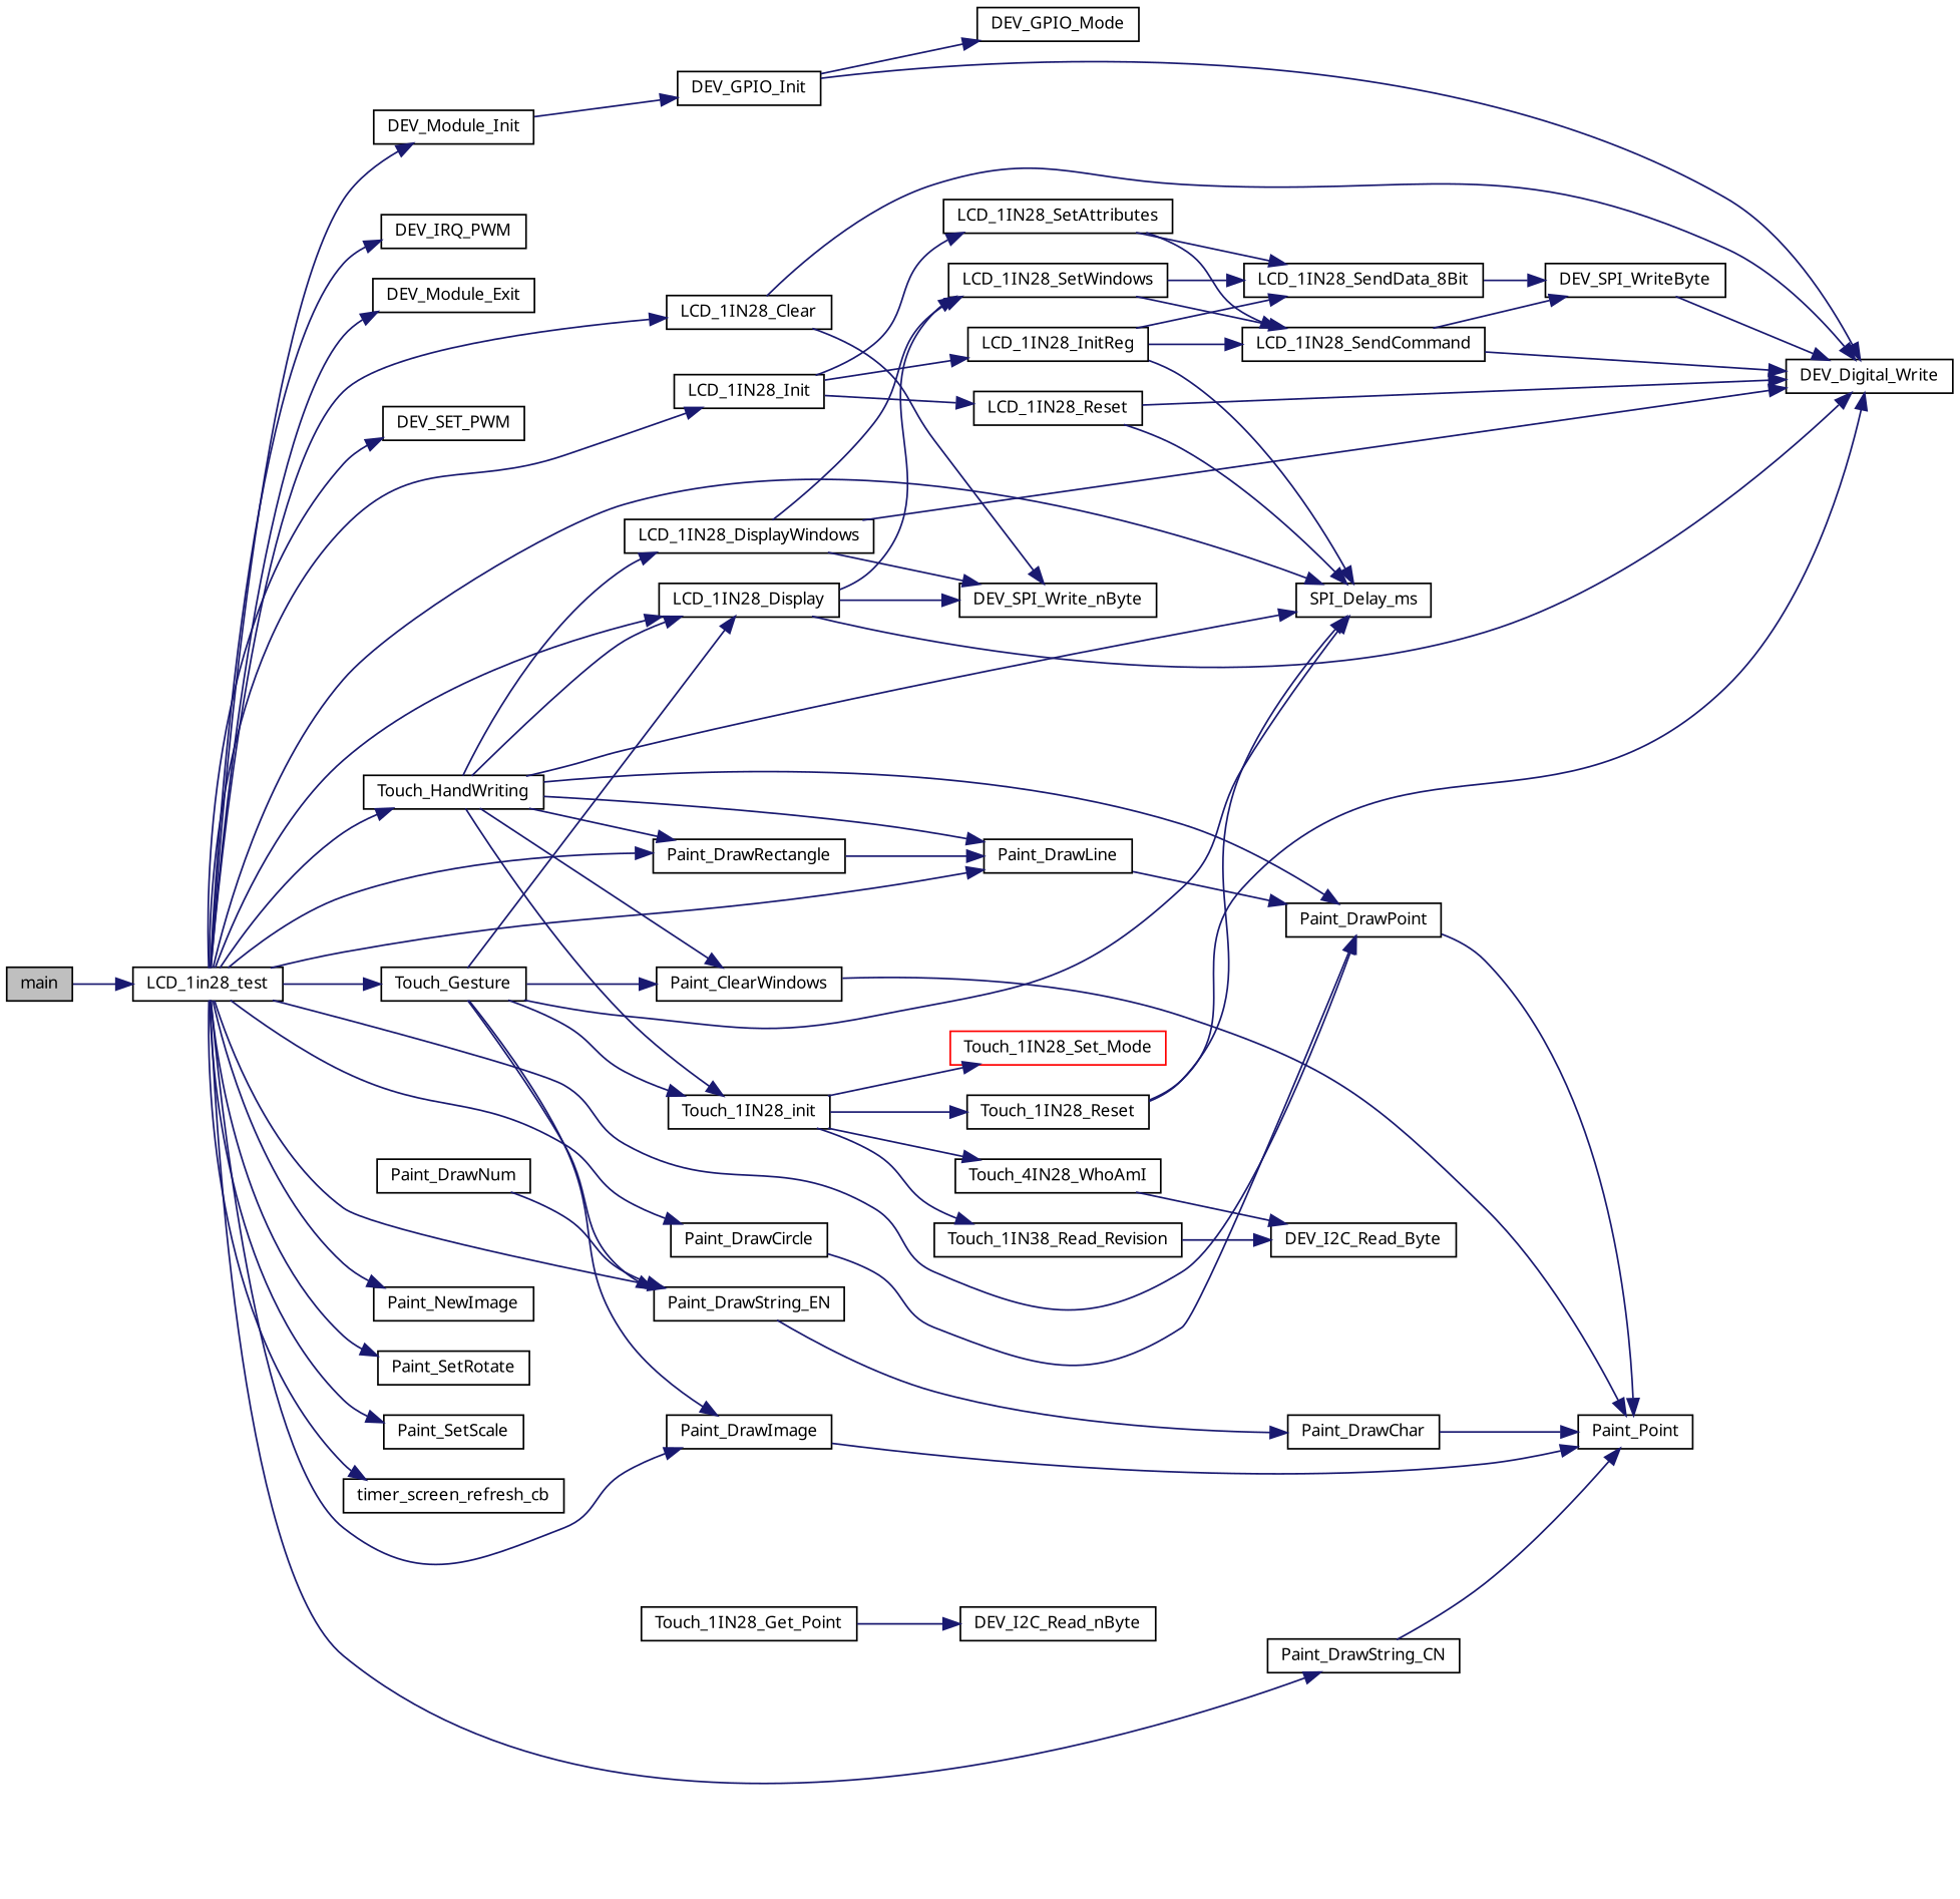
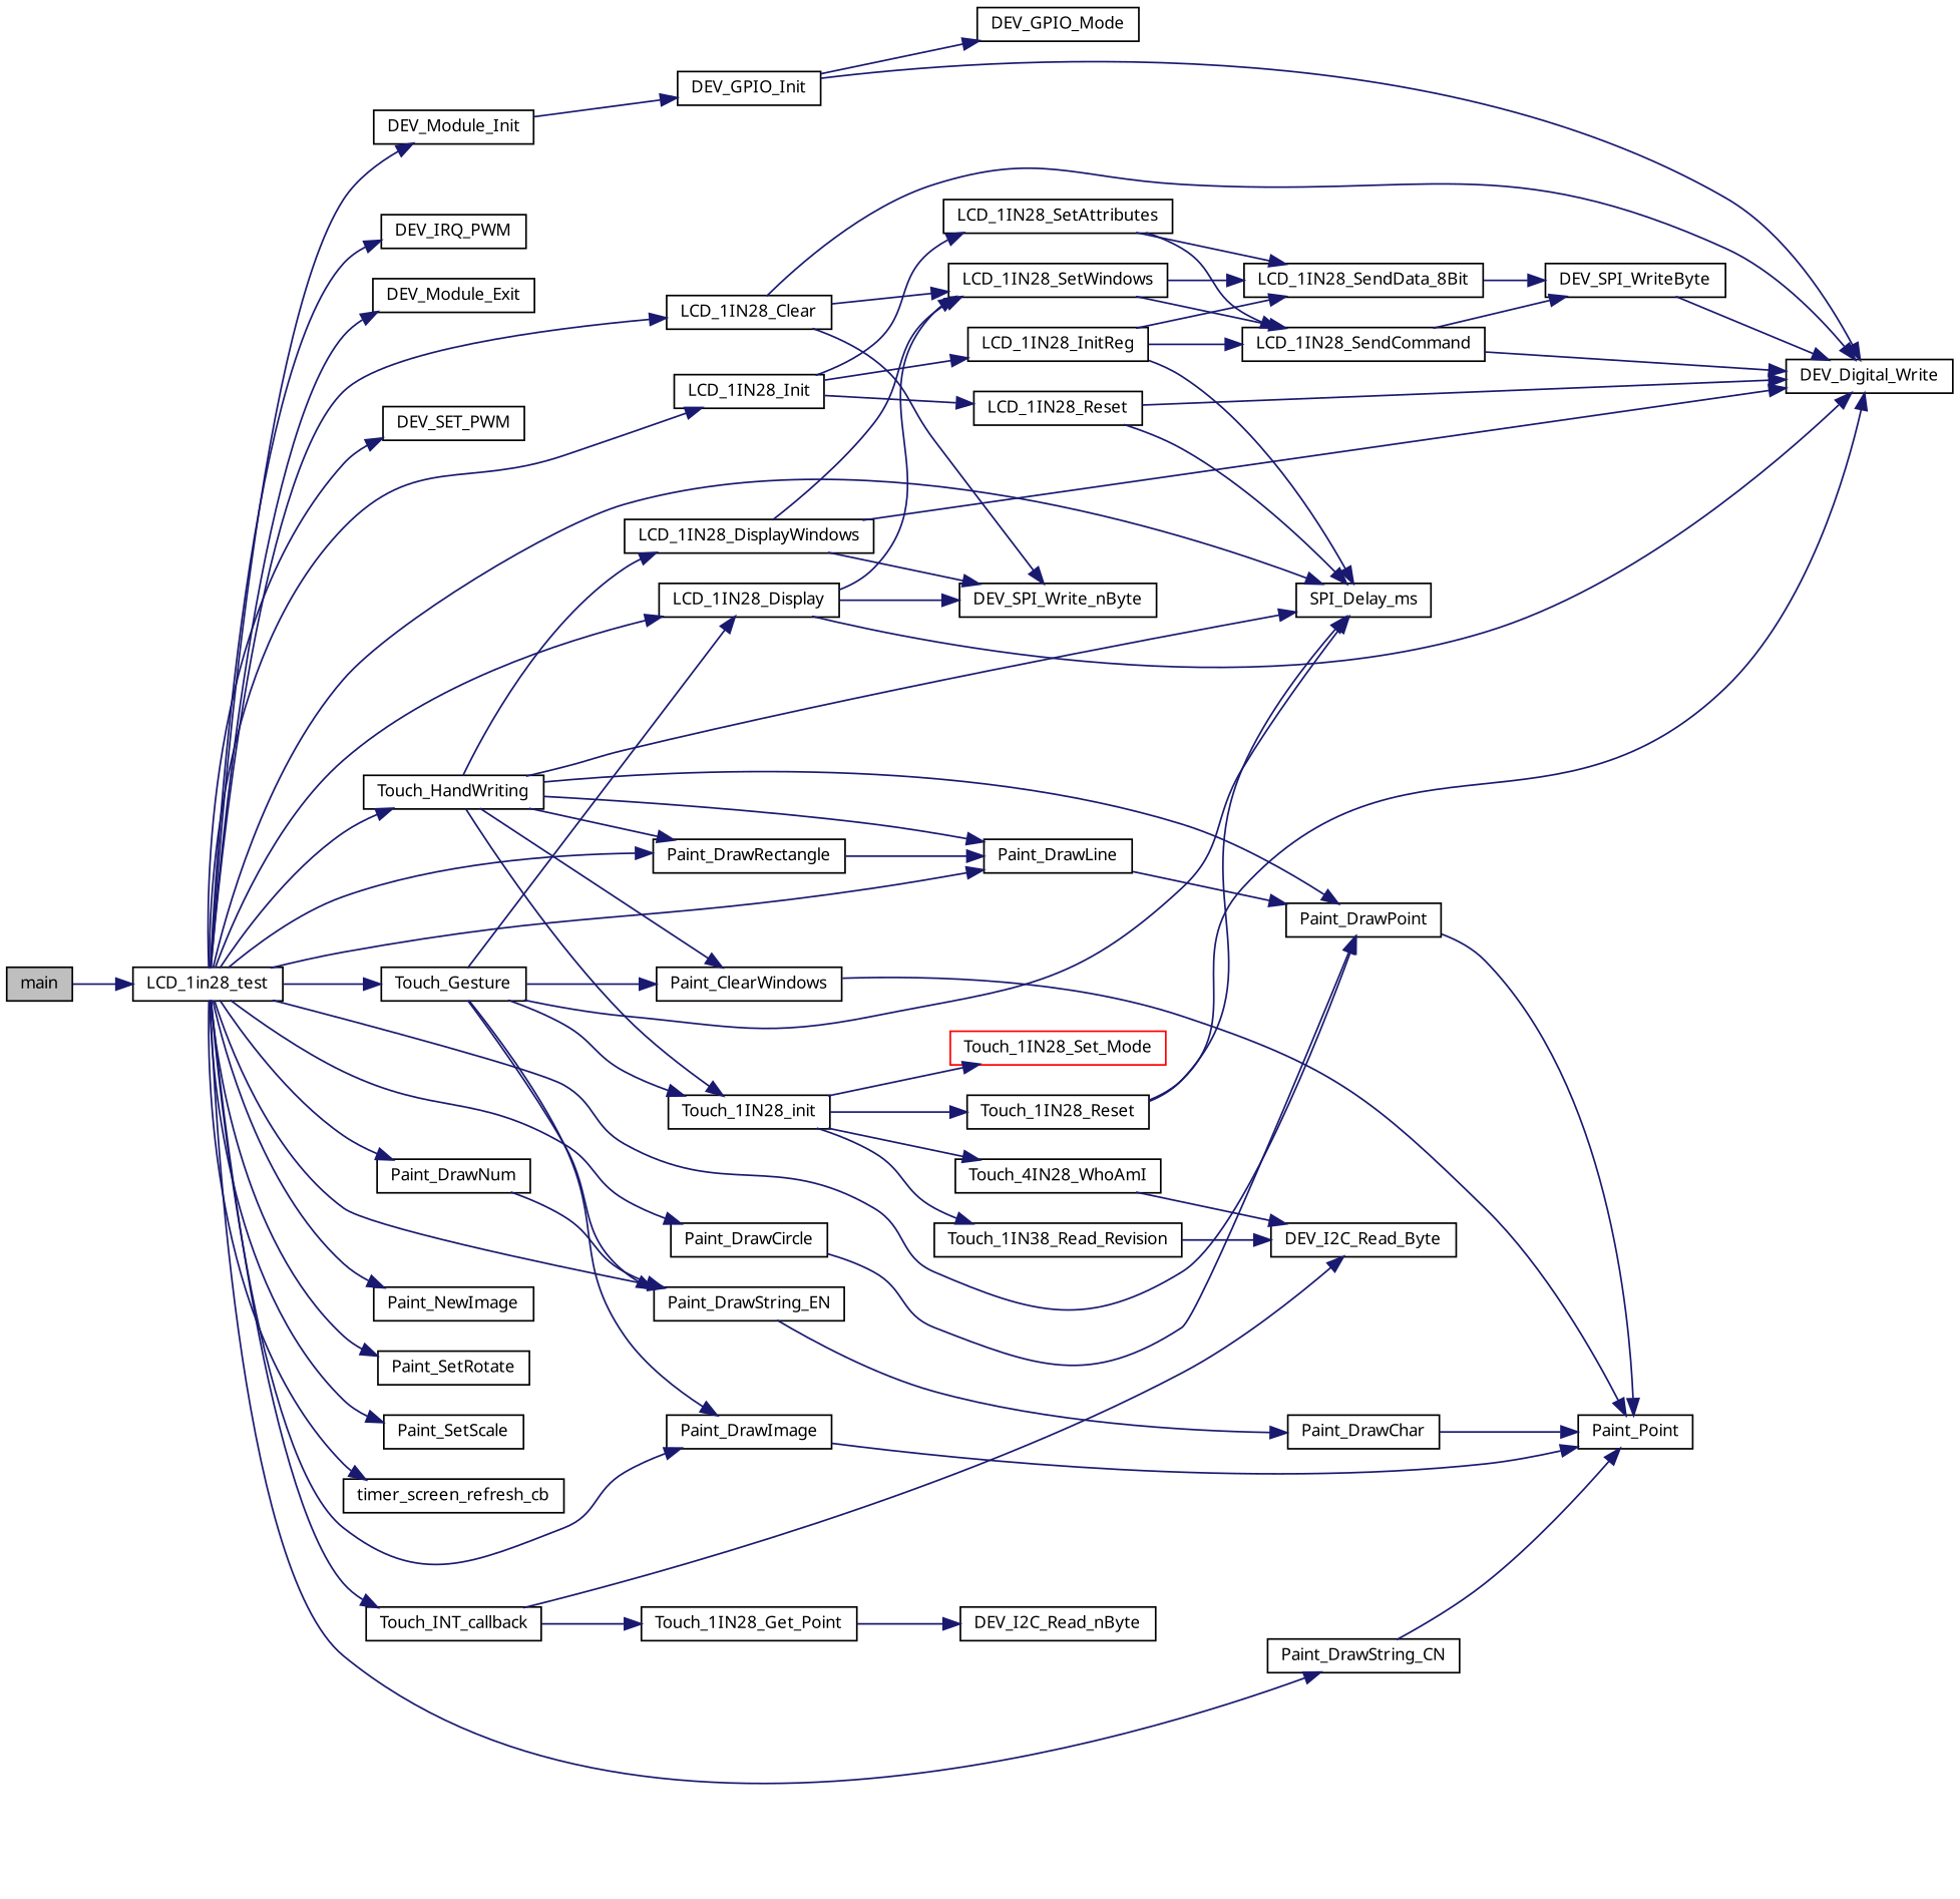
  digraph {
    fontname="Noto Sans"
    rankdir=LR
    node [color=black fontname="Noto Sans" fontsize=10 shape=record]
    edge [color=midnightblue fontname="Noto Sans" fontsize=10 labelfontname=Helvetica labelfontsize=10 style=solid]
    n1 [fillcolor=grey75 fontcolor=black height=0.2 label=main style=filled width=0.4]
    n2 [height=0.2 label=LCD_1in28_test width=0.4]
    n3 [height=0.2 label=SPI_Delay_ms width=0.4]
    n4 [height=0.2 label=DEV_IRQ_PWM width=0.4]
    n5 [height=0.2 label=DEV_Module_Exit width=0.4]
    n6 [height=0.2 label=DEV_Module_Init width=0.4]
    n7 [height=0.2 label=DEV_SET_PWM width=0.4]
    n8 [height=0.2 label=LCD_1IN28_Clear width=0.4]
    n9 [height=0.2 label=LCD_1IN28_Display width=0.4]
    n10 [height=0.2 label=LCD_1IN28_Init width=0.4]
    n11 [height=0.2 label=Paint_DrawCircle width=0.4]
    n12 [height=0.2 label=Paint_DrawPoint width=0.4]
    n13 [height=0.2 label=Paint_DrawImage width=0.4]
    n14 [height=0.2 label=Paint_DrawLine width=0.4]
    n15 [height=0.2 label=Paint_DrawNum width=0.4]
    n16 [height=0.2 label=Paint_DrawString_EN width=0.4]
    n17 [height=0.2 label=Paint_DrawRectangle width=0.4]
    n18 [height=0.2 label=Paint_DrawString_CN width=0.4]
    n19 [height=0.2 label=Paint_NewImage width=0.4]
    n20 [height=0.2 label=Paint_SetRotate width=0.4]
    n21 [height=0.2 label=Paint_SetScale width=0.4]
    n22 [height=0.2 label=timer_screen_refresh_cb width=0.4]
    n23 [height=0.2 label=Touch_Gesture width=0.4]
    n24 [height=0.2 label=Touch_HandWriting width=0.4]
+   n25 [height=0.2 label=Touch_INT_callback width=0.4]
    n26 [height=0.2 label=DEV_GPIO_Init width=0.4]
    n27 [height=0.2 label=DEV_Digital_Write width=0.4]
    n28 [height=0.2 label=DEV_SPI_Write_nByte width=0.4]
    n29 [height=0.2 label=LCD_1IN28_SetWindows width=0.4]
    n30 [height=0.2 label=LCD_1IN28_InitReg width=0.4]
    n31 [height=0.2 label=LCD_1IN28_Reset width=0.4]
    n32 [height=0.2 label=LCD_1IN28_SetAttributes width=0.4]
    n33 [height=0.2 label=Paint_Point width=0.4]
    n34 [height=0.2 label=Paint_DrawChar width=0.4]
    n35 [height=0.2 label=Paint_ClearWindows width=0.4]
    n36 [height=0.2 label=Touch_1IN28_init width=0.4]
    n37 [height=0.2 label=LCD_1IN28_DisplayWindows width=0.4]
    n38 [height=0.2 label=DEV_I2C_Read_Byte width=0.4]
    n39 [height=0.2 label=Touch_1IN28_Get_Point width=0.4]
    n40 [height=0.2 label=DEV_GPIO_Mode width=0.4]
    n41 [height=0.2 label=LCD_1IN28_SendCommand width=0.4]
    n42 [height=0.2 label=LCD_1IN28_SendData_8Bit width=0.4]
    n43 [height=0.2 label=DEV_SPI_WriteByte width=0.4]
    n44 [height=0.2 label=Touch_1IN38_Read_Revision width=0.4]
    n45 [height=0.2 label=Touch_1IN28_Reset width=0.4]
    n46 [color=red height=0.2 label=Touch_1IN28_Set_Mode width=0.4]
    n47 [height=0.2 label=Touch_4IN28_WhoAmI width=0.4]
    n48 [height=0.2 label=DEV_I2C_Read_nByte width=0.4]
    n1 -> n2
    n2 -> n3
    n2 -> n4
    n2 -> n5
    n2 -> n6
    n2 -> n7
    n2 -> n8
    n2 -> n9
    n2 -> n10
    n2 -> n11
    n2 -> n12
    n2 -> n13
    n2 -> n14
+   n2 -> n15
    n2 -> n16
    n2 -> n17
    n2 -> n18
    n2 -> n19
    n2 -> n20
    n2 -> n21
    n2 -> n22
    n2 -> n23
    n2 -> n24
+   n2 -> n25
    n6 -> n26
    n8 -> n27
    n8 -> n28
+   n8 -> n29
    n9 -> n27
    n9 -> n28
    n9 -> n29
    n10 -> n30
    n10 -> n31
    n10 -> n32
    n11 -> n12
    n12 -> n33
    n13 -> n33
    n14 -> n12
    n15 -> n16
    n16 -> n34
    n17 -> n14
    n18 -> n33
    n23 -> n3
    n23 -> n9
    n23 -> n13
    n23 -> n16
    n23 -> n35
    n23 -> n36
    n24 -> n3
-   n24 -> n9
    n24 -> n12
    n24 -> n14
    n24 -> n17
    n24 -> n35
    n24 -> n36
    n24 -> n37
+   n25 -> n38
+   n25 -> n39
    n26 -> n27
    n26 -> n40
    n29 -> n41
    n29 -> n42
    n30 -> n3
    n30 -> n41
    n30 -> n42
    n31 -> n3
    n31 -> n27
    n32 -> n41
    n32 -> n42
    n34 -> n33
    n35 -> n33
    n36 -> n44
    n36 -> n45
    n36 -> n46
    n36 -> n47
    n37 -> n27
    n37 -> n28
    n37 -> n29
    n39 -> n48
    n41 -> n27
    n41 -> n43
    n42 -> n43
    n43 -> n27
    n44 -> n38
    n45 -> n3
    n45 -> n27
    n47 -> n38
  }
